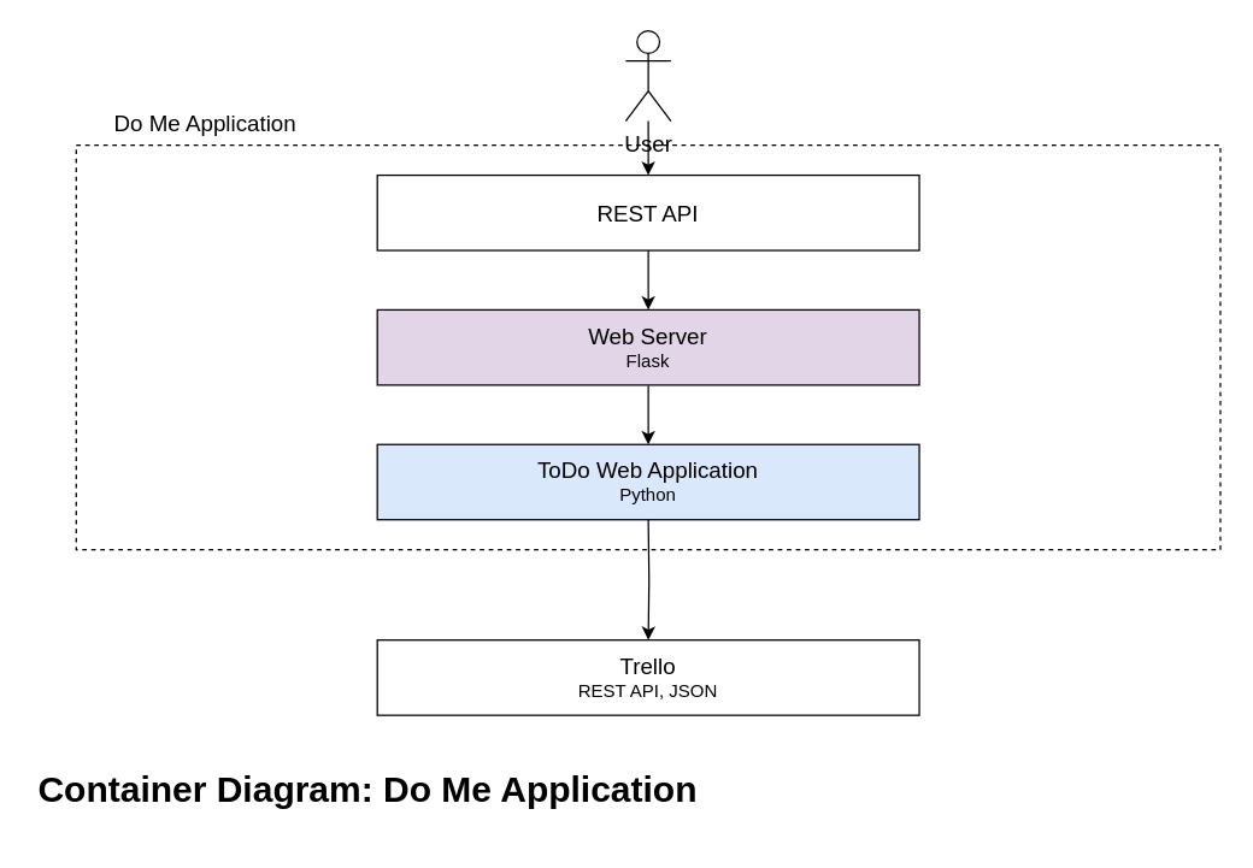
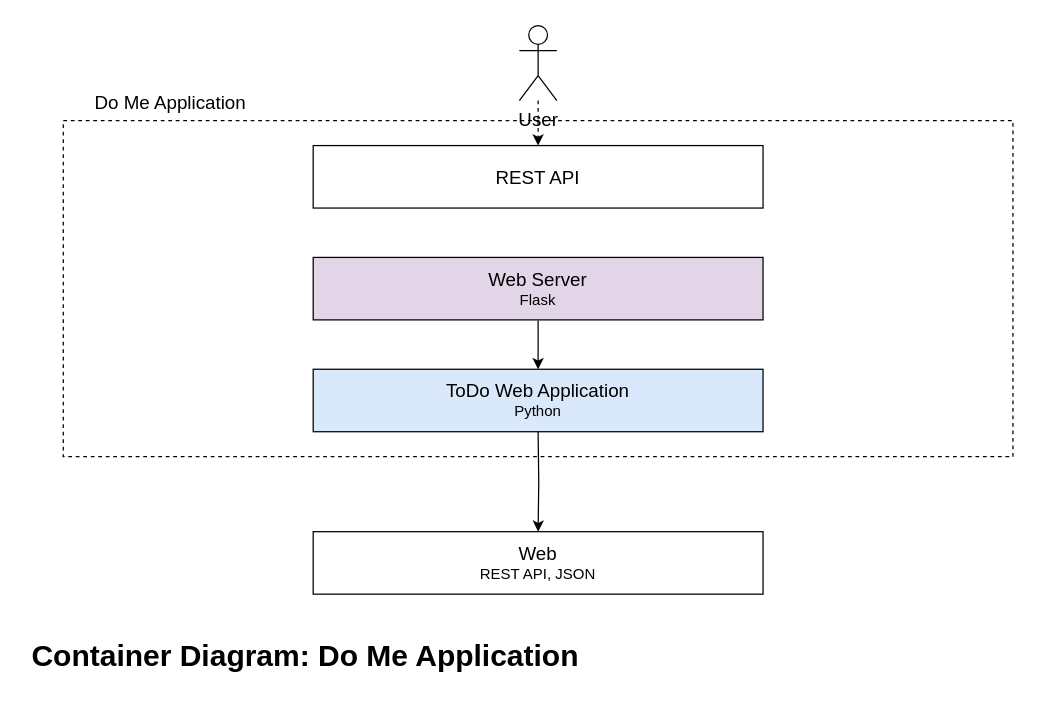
  <mxCell id="0" />
  <mxCell id="1" parent="0" />
  <mxCell id="2" value="" style="rounded=0;whiteSpace=wrap;html=1;dashed=1;" parent="1" vertex="1"><mxGeometry x="50" y="96" width="760" height="269" as="geometry" /></mxCell>
  <mxCell id="3" value="" style="edgeStyle=orthogonalEdgeStyle;rounded=0;orthogonalLoop=1;jettySize=auto;html=1;fontSize=15;" parent="1" target="9" edge="1"><mxGeometry relative="1" as="geometry"><mxPoint x="430" y="345" as="sourcePoint" /></mxGeometry></mxCell>
  <mxCell id="4" value="&lt;h1&gt;Container Diagram: Do Me Application&lt;/h1&gt;" style="text;html=1;strokeColor=none;fillColor=none;spacing=5;spacingTop=-20;whiteSpace=wrap;overflow=hidden;rounded=0;dashed=1;" parent="1" vertex="1"><mxGeometry x="20" y="505" width="560" height="50" as="geometry" /></mxCell>
- <mxCell id="5" value="" style="edgeStyle=orthogonalEdgeStyle;rounded=0;orthogonalLoop=1;jettySize=auto;html=1;fontSize=15;" edge="1" parent="1" source="6" target="7"><mxGeometry relative="1" as="geometry" /></mxCell>
  <mxCell id="6" value="&lt;font style=&quot;font-size: 15px&quot;&gt;REST API&lt;/font&gt;&lt;br&gt;" style="rounded=0;whiteSpace=wrap;html=1;" parent="1" vertex="1"><mxGeometry x="250" y="116" width="360" height="50" as="geometry" /></mxCell>
  <mxCell id="7" value="&lt;font style=&quot;font-size: 15px&quot;&gt;Web Server&lt;/font&gt;&lt;br&gt;Flask" style="rounded=0;whiteSpace=wrap;html=1;fillColor=#e1d5e7;" parent="1" vertex="1"><mxGeometry x="250" y="205.5" width="360" height="50" as="geometry" /></mxCell>
  <mxCell id="8" style="edgeStyle=orthogonalEdgeStyle;rounded=0;orthogonalLoop=1;jettySize=auto;html=1;exitX=0.5;exitY=1;exitDx=0;exitDy=0;entryX=0.5;entryY=0;entryDx=0;entryDy=0;fontSize=15;" parent="1" target="11" edge="1"><mxGeometry relative="1" as="geometry"><mxPoint x="430" y="256" as="sourcePoint" /><mxPoint x="430" y="285" as="targetPoint" /></mxGeometry></mxCell>
- <mxCell id="9" value="&lt;span&gt;&lt;font style=&quot;font-size: 15px&quot;&gt;Trello&lt;/font&gt;&lt;br&gt;REST API, JSON&lt;br&gt;&lt;/span&gt;" style="rounded=0;whiteSpace=wrap;html=1;" parent="1" vertex="1"><mxGeometry x="250" y="425" width="360" height="50" as="geometry" /></mxCell>
+ <mxCell id="9" value="&lt;span&gt;&lt;font style=&quot;font-size: 15px&quot;&gt;Web&lt;/font&gt;&lt;br&gt;REST API, JSON&lt;br&gt;&lt;/span&gt;" style="rounded=0;whiteSpace=wrap;html=1;" parent="1" vertex="1"><mxGeometry x="250" y="425" width="360" height="50" as="geometry" /></mxCell>
  <mxCell id="10" value="Do Me Application" style="text;html=1;strokeColor=none;fillColor=none;align=center;verticalAlign=middle;whiteSpace=wrap;rounded=0;fontSize=15;" parent="1" vertex="1"><mxGeometry x="26" y="66" width="220" height="30" as="geometry" /></mxCell>
  <mxCell id="11" value="&lt;font style=&quot;font-size: 15px&quot;&gt;ToDo Web Application&lt;/font&gt;&lt;br&gt;Python" style="rounded=0;whiteSpace=wrap;html=1;fillColor=#dae8fc;" vertex="1" parent="1"><mxGeometry x="250" y="295" width="360" height="50" as="geometry" /></mxCell>
- <mxCell id="12" value="" style="edgeStyle=orthogonalEdgeStyle;rounded=0;orthogonalLoop=1;jettySize=auto;html=1;fontSize=15;" edge="1" parent="1" source="13" target="6"><mxGeometry relative="1" as="geometry" /></mxCell>
+ <mxCell id="12" value="" style="edgeStyle=orthogonalEdgeStyle;rounded=0;orthogonalLoop=1;jettySize=auto;html=1;fontSize=15;dashed=1;" edge="1" parent="1" source="13" target="6"><mxGeometry relative="1" as="geometry" /></mxCell>
  <mxCell id="13" value="User" style="shape=umlActor;verticalLabelPosition=bottom;verticalAlign=top;html=1;outlineConnect=0;fontSize=15;" vertex="1" parent="1"><mxGeometry x="415" y="20" width="30" height="60" as="geometry" /></mxCell>
